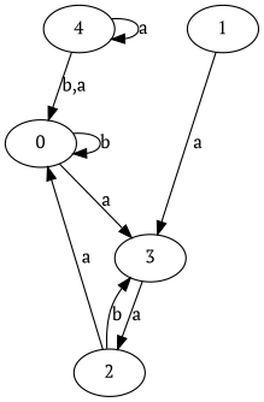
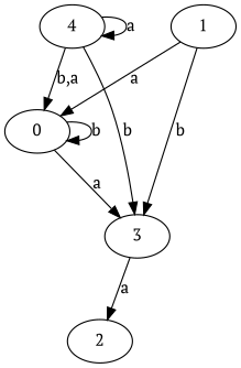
  digraph {
    d2tdocpreamble="\usetikzlibrary{automata}"
    d2tfigpreamble="\tikzstyle{every state}= [ draw=blue!50,very thick,fill=blue!20]  \tikzstyle{auto}= [fill=white]"
    fontname="PT Serif"
    ranksep=0.5
    node [fontname="PT Serif" style=state]
    edge [fontname="PT Serif" lblstyle=auto topath="bend right"]
    n1 [label=0]
    n2 [label=3]
    n3 [label=2]
    n4 [label=1]
    n5 [label=4 style="state, initial, accepting"]
    n1 -> n1 [label=b topath="loop above"]
    n1 -> n2 [label=a]
    n2 -> n3 [label=a]
-   n3 -> n1 [label=a]
-   n3 -> n2 [label=b]
-   n4 -> n2 [label=a]
+   n4 -> n1 [label=a]
+   n5 -> n2 [label=b]
+   n4 -> n2 [label=b]
    n5 -> n1 [label="b,a"]
    n5 -> n5 [label=a topath="loop above"]
  }
